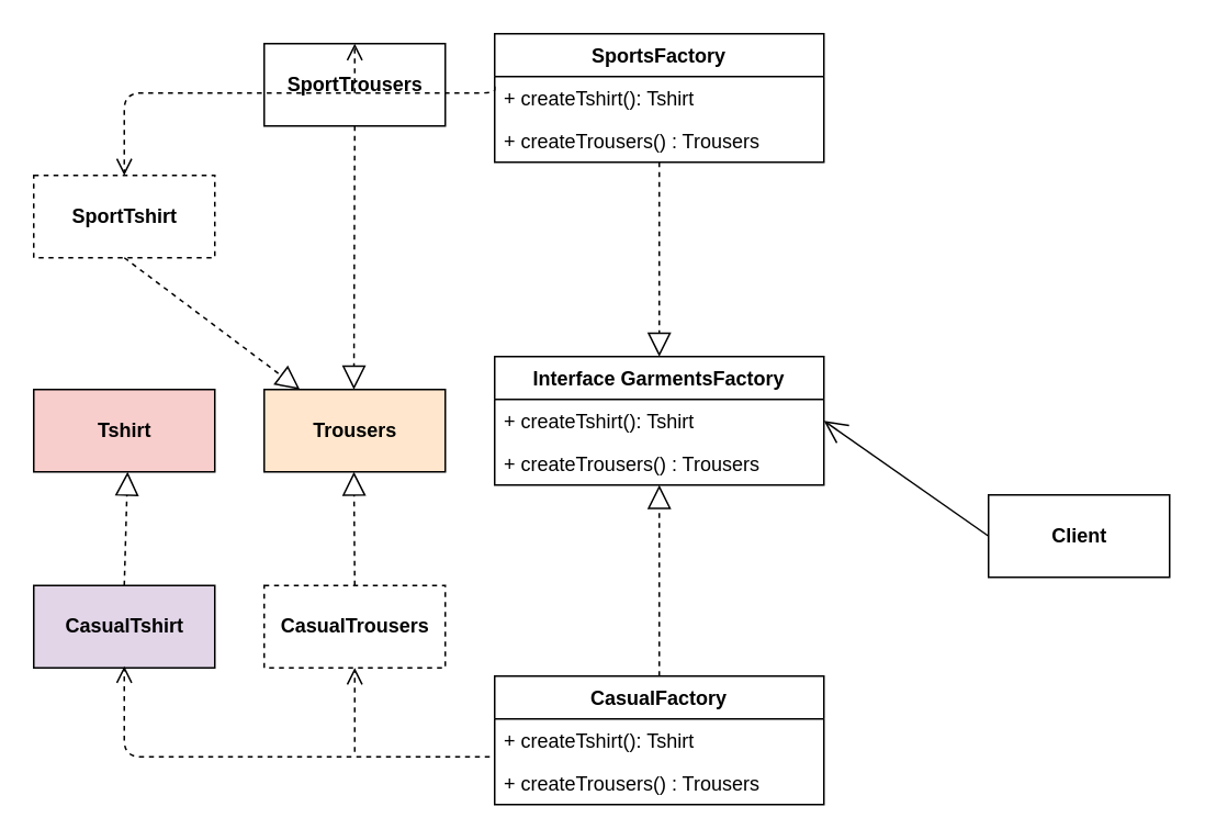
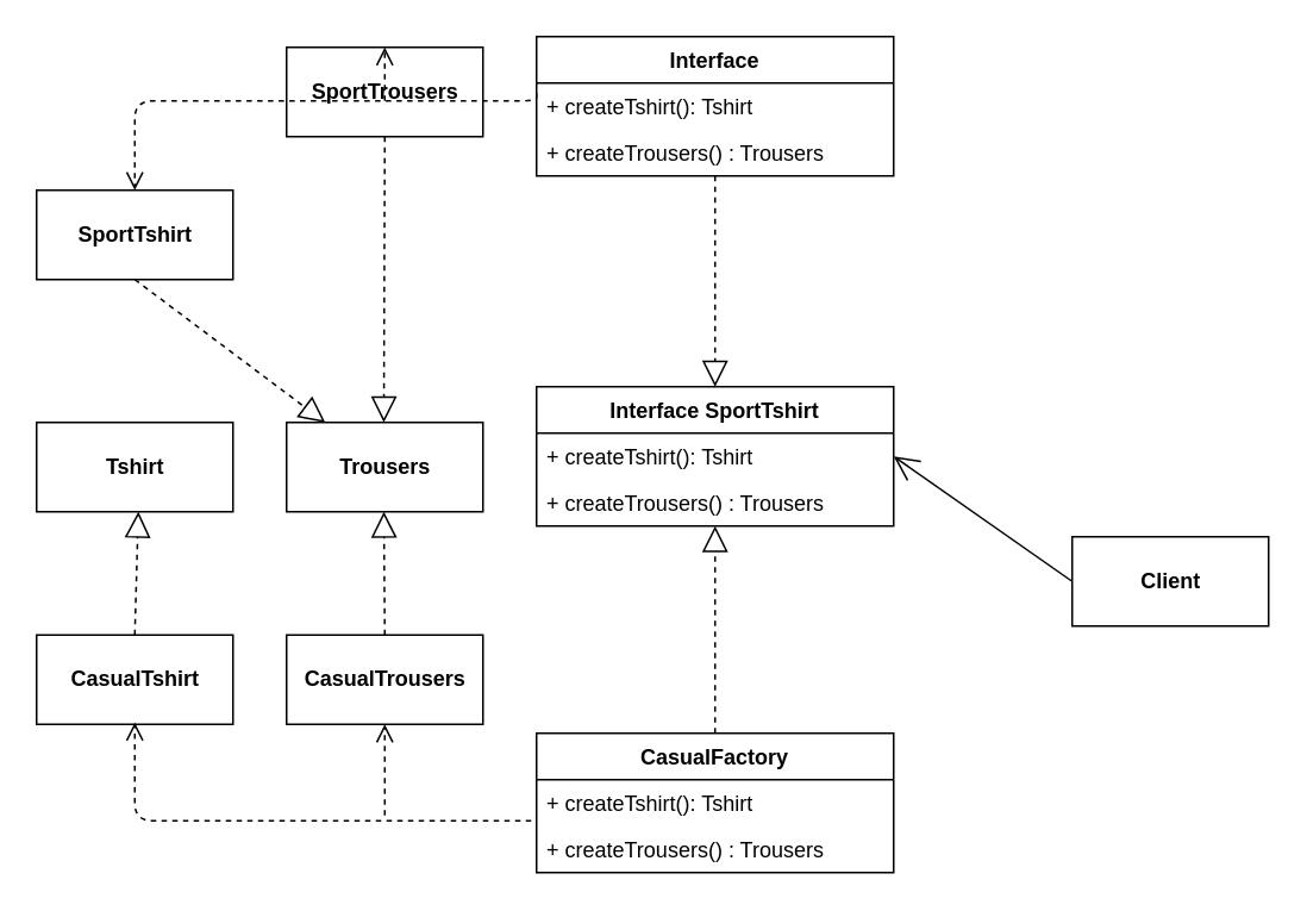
  <mxCell id="0" />
  <mxCell id="1" parent="0" />
- <mxCell id="2" value="&lt;b&gt;Trousers&lt;/b&gt;" style="html=1;fillColor=#ffe6cc;" vertex="1" parent="1"><mxGeometry x="160" y="236" width="110" height="50" as="geometry" /></mxCell>
- <mxCell id="3" value="&lt;b&gt;Tshirt&lt;/b&gt;" style="html=1;fillColor=#f8cecc;" vertex="1" parent="1"><mxGeometry x="20" y="236" width="110" height="50" as="geometry" /></mxCell>
+ <mxCell id="2" value="&lt;b&gt;Trousers&lt;/b&gt;" style="html=1;" vertex="1" parent="1"><mxGeometry x="160" y="236" width="110" height="50" as="geometry" /></mxCell>
+ <mxCell id="3" value="&lt;b&gt;Tshirt&lt;/b&gt;" style="html=1;" vertex="1" parent="1"><mxGeometry x="20" y="236" width="110" height="50" as="geometry" /></mxCell>
  <mxCell id="4" value="&lt;b&gt;SportTrousers&lt;/b&gt;" style="html=1;" vertex="1" parent="1"><mxGeometry x="160" y="26" width="110" height="50" as="geometry" /></mxCell>
- <mxCell id="5" value="&lt;b&gt;SportTshirt&lt;/b&gt;" style="html=1;dashed=1;" vertex="1" parent="1"><mxGeometry x="20" y="106" width="110" height="50" as="geometry" /></mxCell>
- <mxCell id="6" value="&lt;b&gt;CasualTrousers&lt;/b&gt;" style="html=1;dashed=1;" vertex="1" parent="1"><mxGeometry x="160" y="355" width="110" height="50" as="geometry" /></mxCell>
- <mxCell id="7" value="&lt;b&gt;CasualTshirt&lt;/b&gt;" style="html=1;fillColor=#e1d5e7;" vertex="1" parent="1"><mxGeometry x="20" y="355" width="110" height="50" as="geometry" /></mxCell>
- <mxCell id="8" value="Interface GarmentsFactory" style="swimlane;fontStyle=1;childLayout=stackLayout;horizontal=1;startSize=26;fillColor=none;horizontalStack=0;resizeParent=1;resizeParentMax=0;resizeLast=0;collapsible=1;marginBottom=0;" vertex="1" parent="1"><mxGeometry x="300" y="216" width="200" height="78" as="geometry" /></mxCell>
+ <mxCell id="5" value="&lt;b&gt;SportTshirt&lt;/b&gt;" style="html=1;" vertex="1" parent="1"><mxGeometry x="20" y="106" width="110" height="50" as="geometry" /></mxCell>
+ <mxCell id="6" value="&lt;b&gt;CasualTrousers&lt;/b&gt;" style="html=1;" vertex="1" parent="1"><mxGeometry x="160" y="355" width="110" height="50" as="geometry" /></mxCell>
+ <mxCell id="7" value="&lt;b&gt;CasualTshirt&lt;/b&gt;" style="html=1;" vertex="1" parent="1"><mxGeometry x="20" y="355" width="110" height="50" as="geometry" /></mxCell>
+ <mxCell id="8" value="Interface SportTshirt" style="swimlane;fontStyle=1;childLayout=stackLayout;horizontal=1;startSize=26;fillColor=none;horizontalStack=0;resizeParent=1;resizeParentMax=0;resizeLast=0;collapsible=1;marginBottom=0;" vertex="1" parent="1"><mxGeometry x="300" y="216" width="200" height="78" as="geometry" /></mxCell>
  <mxCell id="9" value="+ createTshirt(): Tshirt" style="text;strokeColor=none;fillColor=none;align=left;verticalAlign=top;spacingLeft=4;spacingRight=4;overflow=hidden;rotatable=0;points=[[0,0.5],[1,0.5]];portConstraint=eastwest;" vertex="1" parent="8"><mxGeometry y="26" width="200" height="26" as="geometry" /></mxCell>
  <mxCell id="10" value="+ createTrousers() : Trousers " style="text;strokeColor=none;fillColor=none;align=left;verticalAlign=top;spacingLeft=4;spacingRight=4;overflow=hidden;rotatable=0;points=[[0,0.5],[1,0.5]];portConstraint=eastwest;" vertex="1" parent="8"><mxGeometry y="52" width="200" height="26" as="geometry" /></mxCell>
- <mxCell id="11" value="SportsFactory" style="swimlane;fontStyle=1;childLayout=stackLayout;horizontal=1;startSize=26;fillColor=none;horizontalStack=0;resizeParent=1;resizeParentMax=0;resizeLast=0;collapsible=1;marginBottom=0;" vertex="1" parent="1"><mxGeometry x="300" y="20" width="200" height="78" as="geometry" /></mxCell>
+ <mxCell id="11" value="Interface" style="swimlane;fontStyle=1;childLayout=stackLayout;horizontal=1;startSize=26;fillColor=none;horizontalStack=0;resizeParent=1;resizeParentMax=0;resizeLast=0;collapsible=1;marginBottom=0;" vertex="1" parent="1"><mxGeometry x="300" y="20" width="200" height="78" as="geometry" /></mxCell>
  <mxCell id="12" value="+ createTshirt(): Tshirt" style="text;strokeColor=none;fillColor=none;align=left;verticalAlign=top;spacingLeft=4;spacingRight=4;overflow=hidden;rotatable=0;points=[[0,0.5],[1,0.5]];portConstraint=eastwest;" vertex="1" parent="11"><mxGeometry y="26" width="200" height="26" as="geometry" /></mxCell>
  <mxCell id="13" value="+ createTrousers() : Trousers " style="text;strokeColor=none;fillColor=none;align=left;verticalAlign=top;spacingLeft=4;spacingRight=4;overflow=hidden;rotatable=0;points=[[0,0.5],[1,0.5]];portConstraint=eastwest;" vertex="1" parent="11"><mxGeometry y="52" width="200" height="26" as="geometry" /></mxCell>
  <mxCell id="14" value="CasualFactory" style="swimlane;fontStyle=1;childLayout=stackLayout;horizontal=1;startSize=26;fillColor=none;horizontalStack=0;resizeParent=1;resizeParentMax=0;resizeLast=0;collapsible=1;marginBottom=0;" vertex="1" parent="1"><mxGeometry x="300" y="410" width="200" height="78" as="geometry" /></mxCell>
  <mxCell id="15" value="+ createTshirt(): Tshirt" style="text;strokeColor=none;fillColor=none;align=left;verticalAlign=top;spacingLeft=4;spacingRight=4;overflow=hidden;rotatable=0;points=[[0,0.5],[1,0.5]];portConstraint=eastwest;" vertex="1" parent="14"><mxGeometry y="26" width="200" height="26" as="geometry" /></mxCell>
  <mxCell id="16" value="+ createTrousers() : Trousers " style="text;strokeColor=none;fillColor=none;align=left;verticalAlign=top;spacingLeft=4;spacingRight=4;overflow=hidden;rotatable=0;points=[[0,0.5],[1,0.5]];portConstraint=eastwest;" vertex="1" parent="14"><mxGeometry y="52" width="200" height="26" as="geometry" /></mxCell>
  <mxCell id="17" value="" style="endArrow=block;dashed=1;endFill=0;endSize=12;html=1;entryX=0.5;entryY=0;entryDx=0;entryDy=0;" edge="1" parent="1" source="13" target="8"><mxGeometry width="160" relative="1" as="geometry"><mxPoint x="320" y="156" as="sourcePoint" /><mxPoint x="480" y="156" as="targetPoint" /></mxGeometry></mxCell>
  <mxCell id="18" value="" style="endArrow=block;dashed=1;endFill=0;endSize=12;html=1;exitX=0.5;exitY=0;exitDx=0;exitDy=0;" edge="1" parent="1" source="14" target="10"><mxGeometry width="160" relative="1" as="geometry"><mxPoint x="210" y="356" as="sourcePoint" /><mxPoint x="370" y="356" as="targetPoint" /></mxGeometry></mxCell>
  <mxCell id="19" value="" style="endArrow=block;dashed=1;endFill=0;endSize=12;html=1;entryX=0.5;entryY=1;entryDx=0;entryDy=0;exitX=0.5;exitY=0;exitDx=0;exitDy=0;" edge="1" parent="1" source="7"><mxGeometry width="160" relative="1" as="geometry"><mxPoint x="100" y="346" as="sourcePoint" /><mxPoint x="77" y="286" as="targetPoint" /></mxGeometry></mxCell>
  <mxCell id="20" value="" style="endArrow=block;dashed=1;endFill=0;endSize=12;html=1;entryX=0.5;entryY=1;entryDx=0;entryDy=0;exitX=0.5;exitY=0;exitDx=0;exitDy=0;" edge="1" parent="1" source="6"><mxGeometry width="160" relative="1" as="geometry"><mxPoint x="230" y="356" as="sourcePoint" /><mxPoint x="214.5" y="286" as="targetPoint" /></mxGeometry></mxCell>
  <mxCell id="21" value="" style="endArrow=block;dashed=1;endFill=0;endSize=12;html=1;exitX=0.5;exitY=1;exitDx=0;exitDy=0;" edge="1" parent="1" source="5" target="2"><mxGeometry width="160" relative="1" as="geometry"><mxPoint x="74.5" y="220" as="sourcePoint" /><mxPoint x="74.5" y="110" as="targetPoint" /></mxGeometry></mxCell>
  <mxCell id="22" value="" style="endArrow=block;dashed=1;endFill=0;endSize=12;html=1;entryX=0.5;entryY=0;entryDx=0;entryDy=0;exitX=0.5;exitY=1;exitDx=0;exitDy=0;" edge="1" parent="1" source="4"><mxGeometry width="160" relative="1" as="geometry"><mxPoint x="160" y="176" as="sourcePoint" /><mxPoint x="214.5" y="236" as="targetPoint" /></mxGeometry></mxCell>
  <mxCell id="23" value="" style="html=1;verticalAlign=bottom;endArrow=open;dashed=1;endSize=8;entryX=0.5;entryY=1;entryDx=0;entryDy=0;edgeStyle=orthogonalEdgeStyle;exitX=-0.015;exitY=0;exitDx=0;exitDy=0;exitPerimeter=0;" edge="1" parent="1"><mxGeometry relative="1" as="geometry"><mxPoint x="297" y="459" as="sourcePoint" /><mxPoint x="75" y="404" as="targetPoint" /><Array as="points"><mxPoint x="75" y="459" /></Array></mxGeometry></mxCell>
  <mxCell id="24" value="" style="html=1;verticalAlign=bottom;endArrow=open;dashed=1;endSize=8;entryX=0.5;entryY=1;entryDx=0;entryDy=0;" edge="1" parent="1" target="6"><mxGeometry x="-1" y="-92" relative="1" as="geometry"><mxPoint x="215" y="456" as="sourcePoint" /><mxPoint x="240" y="456" as="targetPoint" /><mxPoint x="-47" y="80" as="offset" /></mxGeometry></mxCell>
  <mxCell id="25" value="" style="html=1;verticalAlign=bottom;endArrow=open;dashed=1;endSize=8;entryX=0.5;entryY=0;entryDx=0;entryDy=0;edgeStyle=orthogonalEdgeStyle;exitX=0;exitY=0.231;exitDx=0;exitDy=0;exitPerimeter=0;" edge="1" parent="1" source="12" target="5"><mxGeometry relative="1" as="geometry"><mxPoint x="300" y="84.5" as="sourcePoint" /><mxPoint x="220" y="84.5" as="targetPoint" /><Array as="points"><mxPoint x="75" y="56" /></Array></mxGeometry></mxCell>
  <mxCell id="26" value="" style="html=1;verticalAlign=bottom;endArrow=open;dashed=1;endSize=8;entryX=0.5;entryY=0;entryDx=0;entryDy=0;" edge="1" parent="1" target="4"><mxGeometry x="-1" y="-92" relative="1" as="geometry"><mxPoint x="215" y="56" as="sourcePoint" /><mxPoint x="200" y="-14" as="targetPoint" /><mxPoint x="-47" y="80" as="offset" /></mxGeometry></mxCell>
  <mxCell id="27" value="&lt;b&gt;Client&lt;/b&gt;" style="html=1;" vertex="1" parent="1"><mxGeometry x="600" y="300" width="110" height="50" as="geometry" /></mxCell>
  <mxCell id="28" value="" style="endArrow=open;endFill=1;endSize=12;html=1;entryX=1;entryY=0.5;entryDx=0;entryDy=0;exitX=0;exitY=0.5;exitDx=0;exitDy=0;" edge="1" parent="1" source="27" target="9"><mxGeometry width="160" relative="1" as="geometry"><mxPoint x="610" y="146" as="sourcePoint" /><mxPoint x="770" y="146" as="targetPoint" /></mxGeometry></mxCell>
